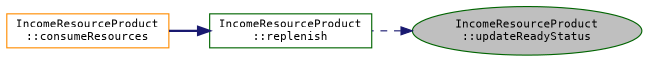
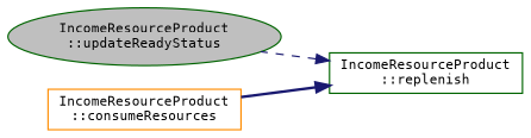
  digraph {
    fontname="DejaVu Sans Mono"
    rankdir=RL
    node [color=darkgreen fillcolor=white fontname="DejaVu Sans Mono" fontsize=10 shape=box style=filled]
    edge [color=midnightblue dir=back fontname="DejaVu Sans Mono" fontsize=10 labelfontname=Helvetica labelfontsize=10]
    n1 [fillcolor=grey75 fontcolor=black height=0.2 label="IncomeResourceProduct\l::updateReadyStatus" shape=ellipse width=0.4]
    n2 [height=0.2 label="IncomeResourceProduct\l::replenish" width=0.4]
    n3 [color=darkorange height=0.2 label="IncomeResourceProduct\l::consumeResources" width=0.4]
-   n1 -> n2 [style=dashed]
+   n2 -> n1 [style=dashed]
    n2 -> n3 [style=bold]
  }
